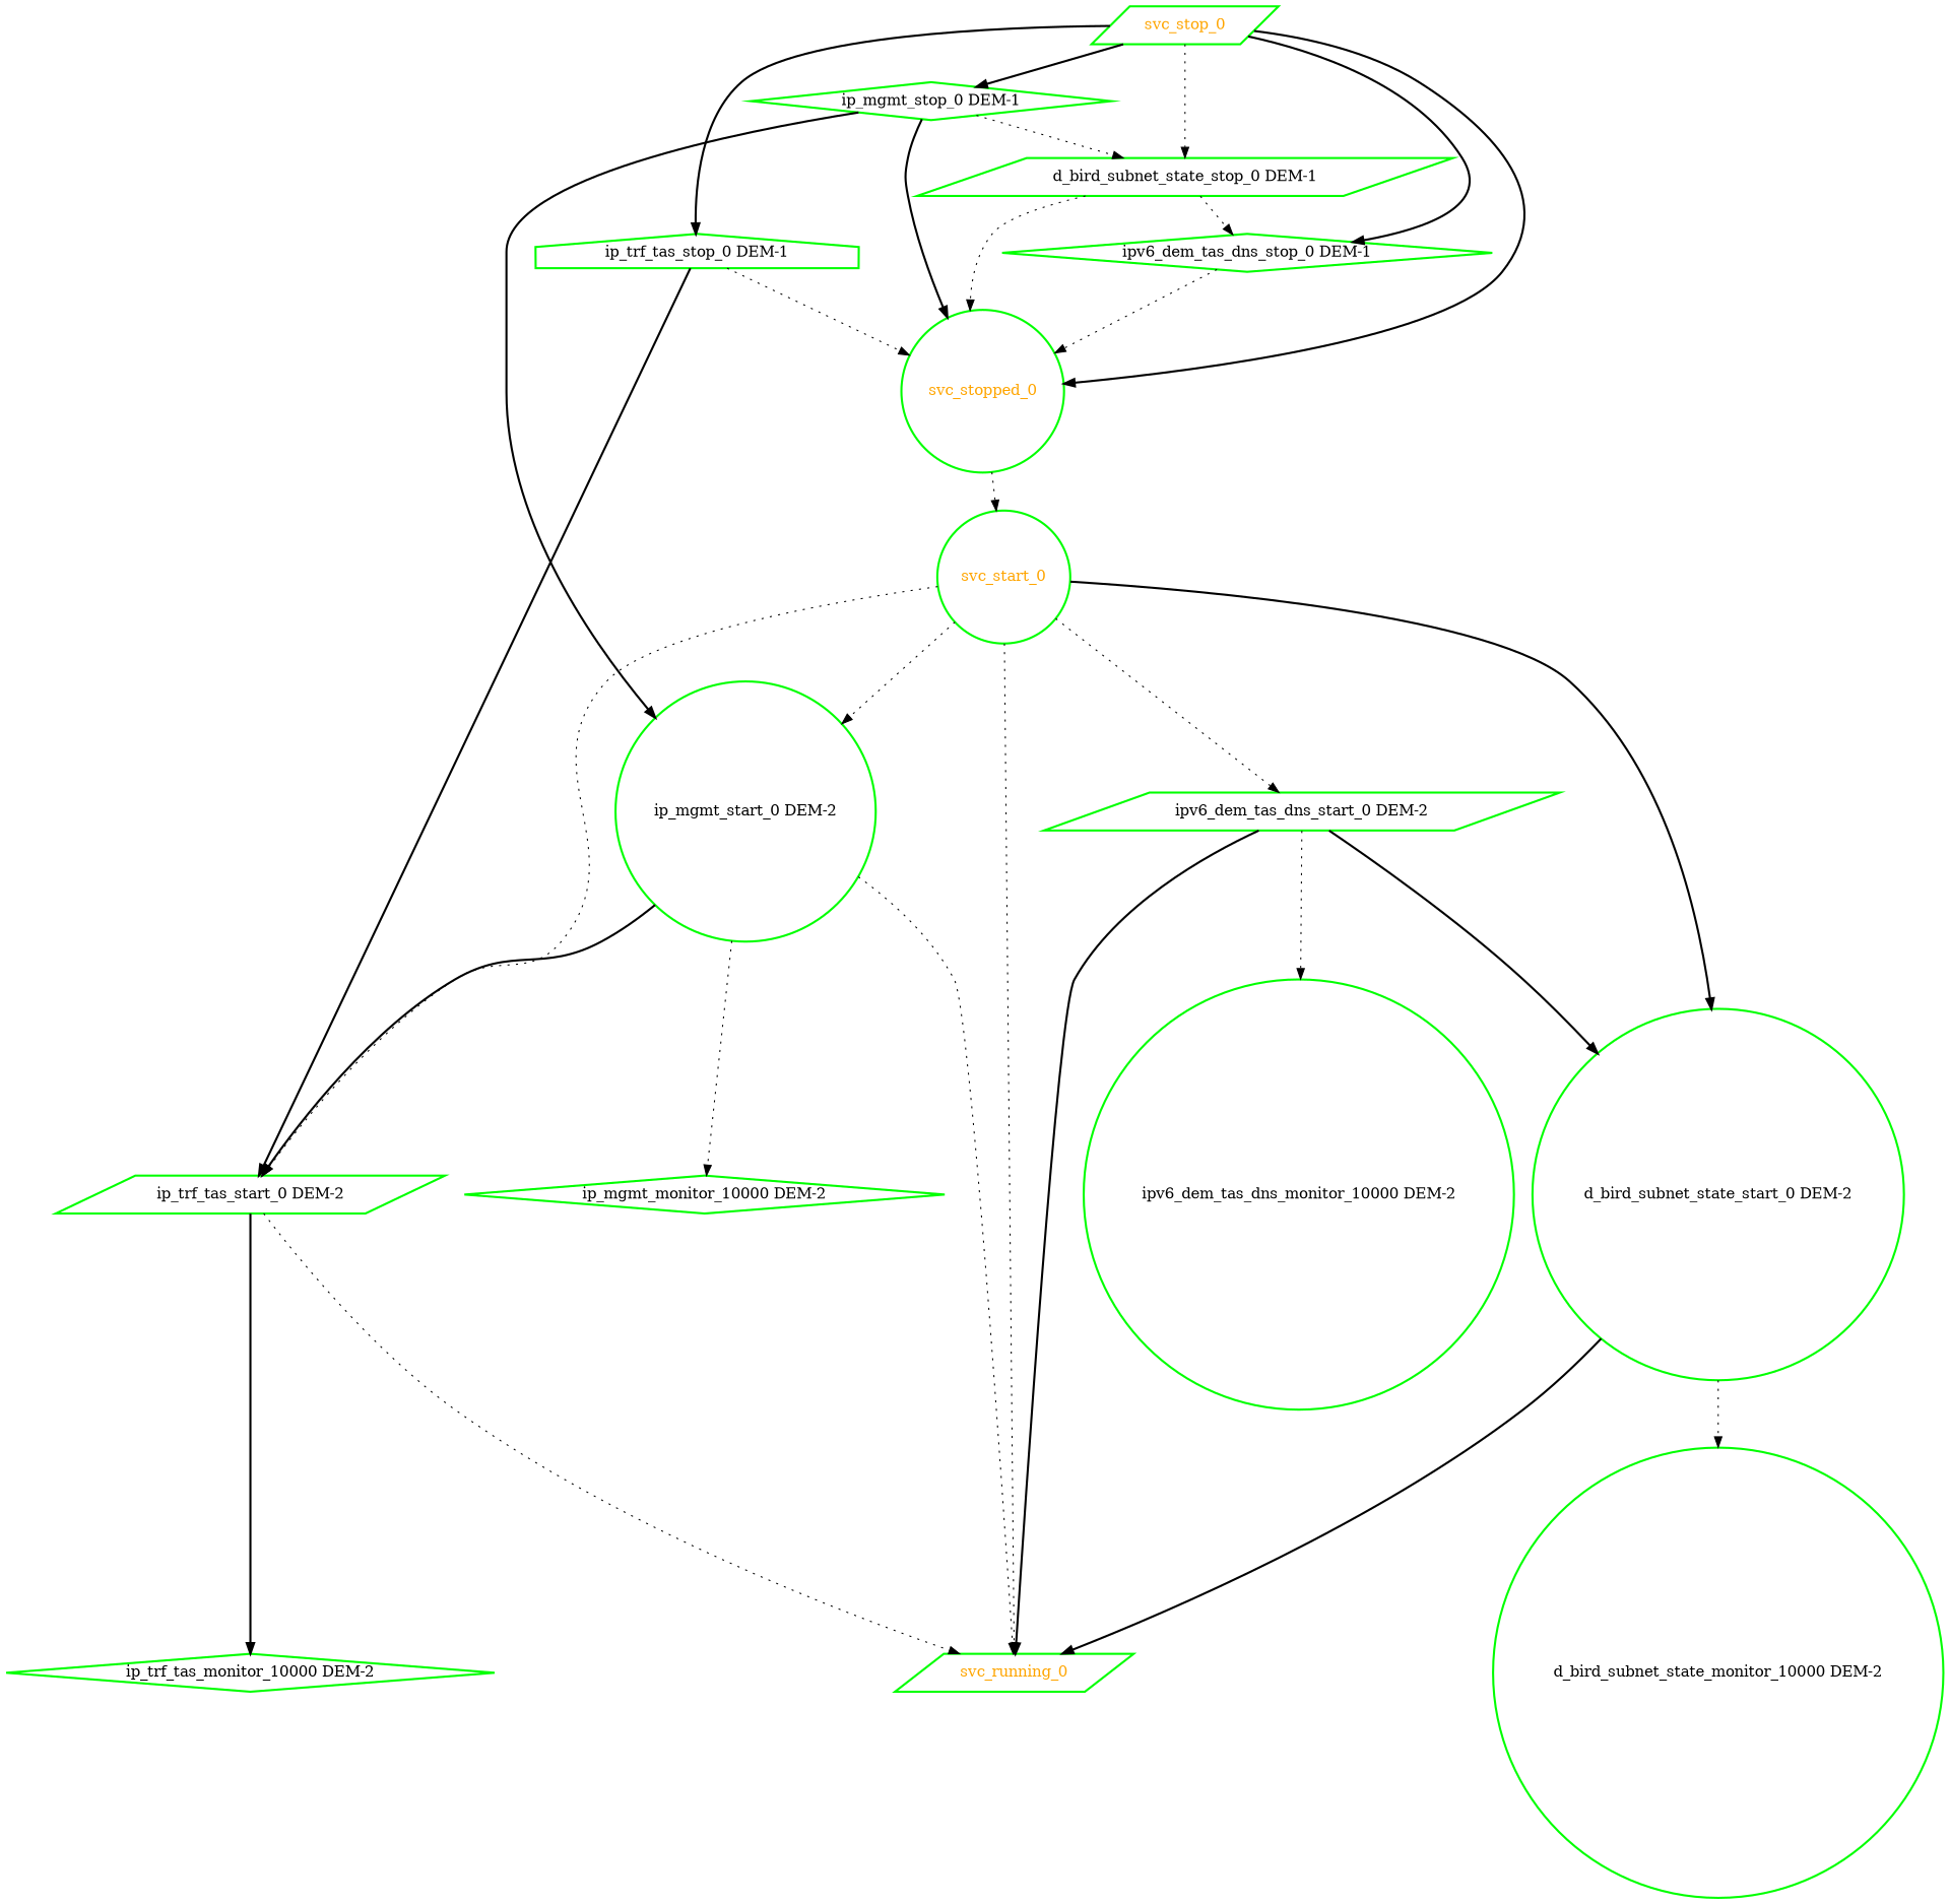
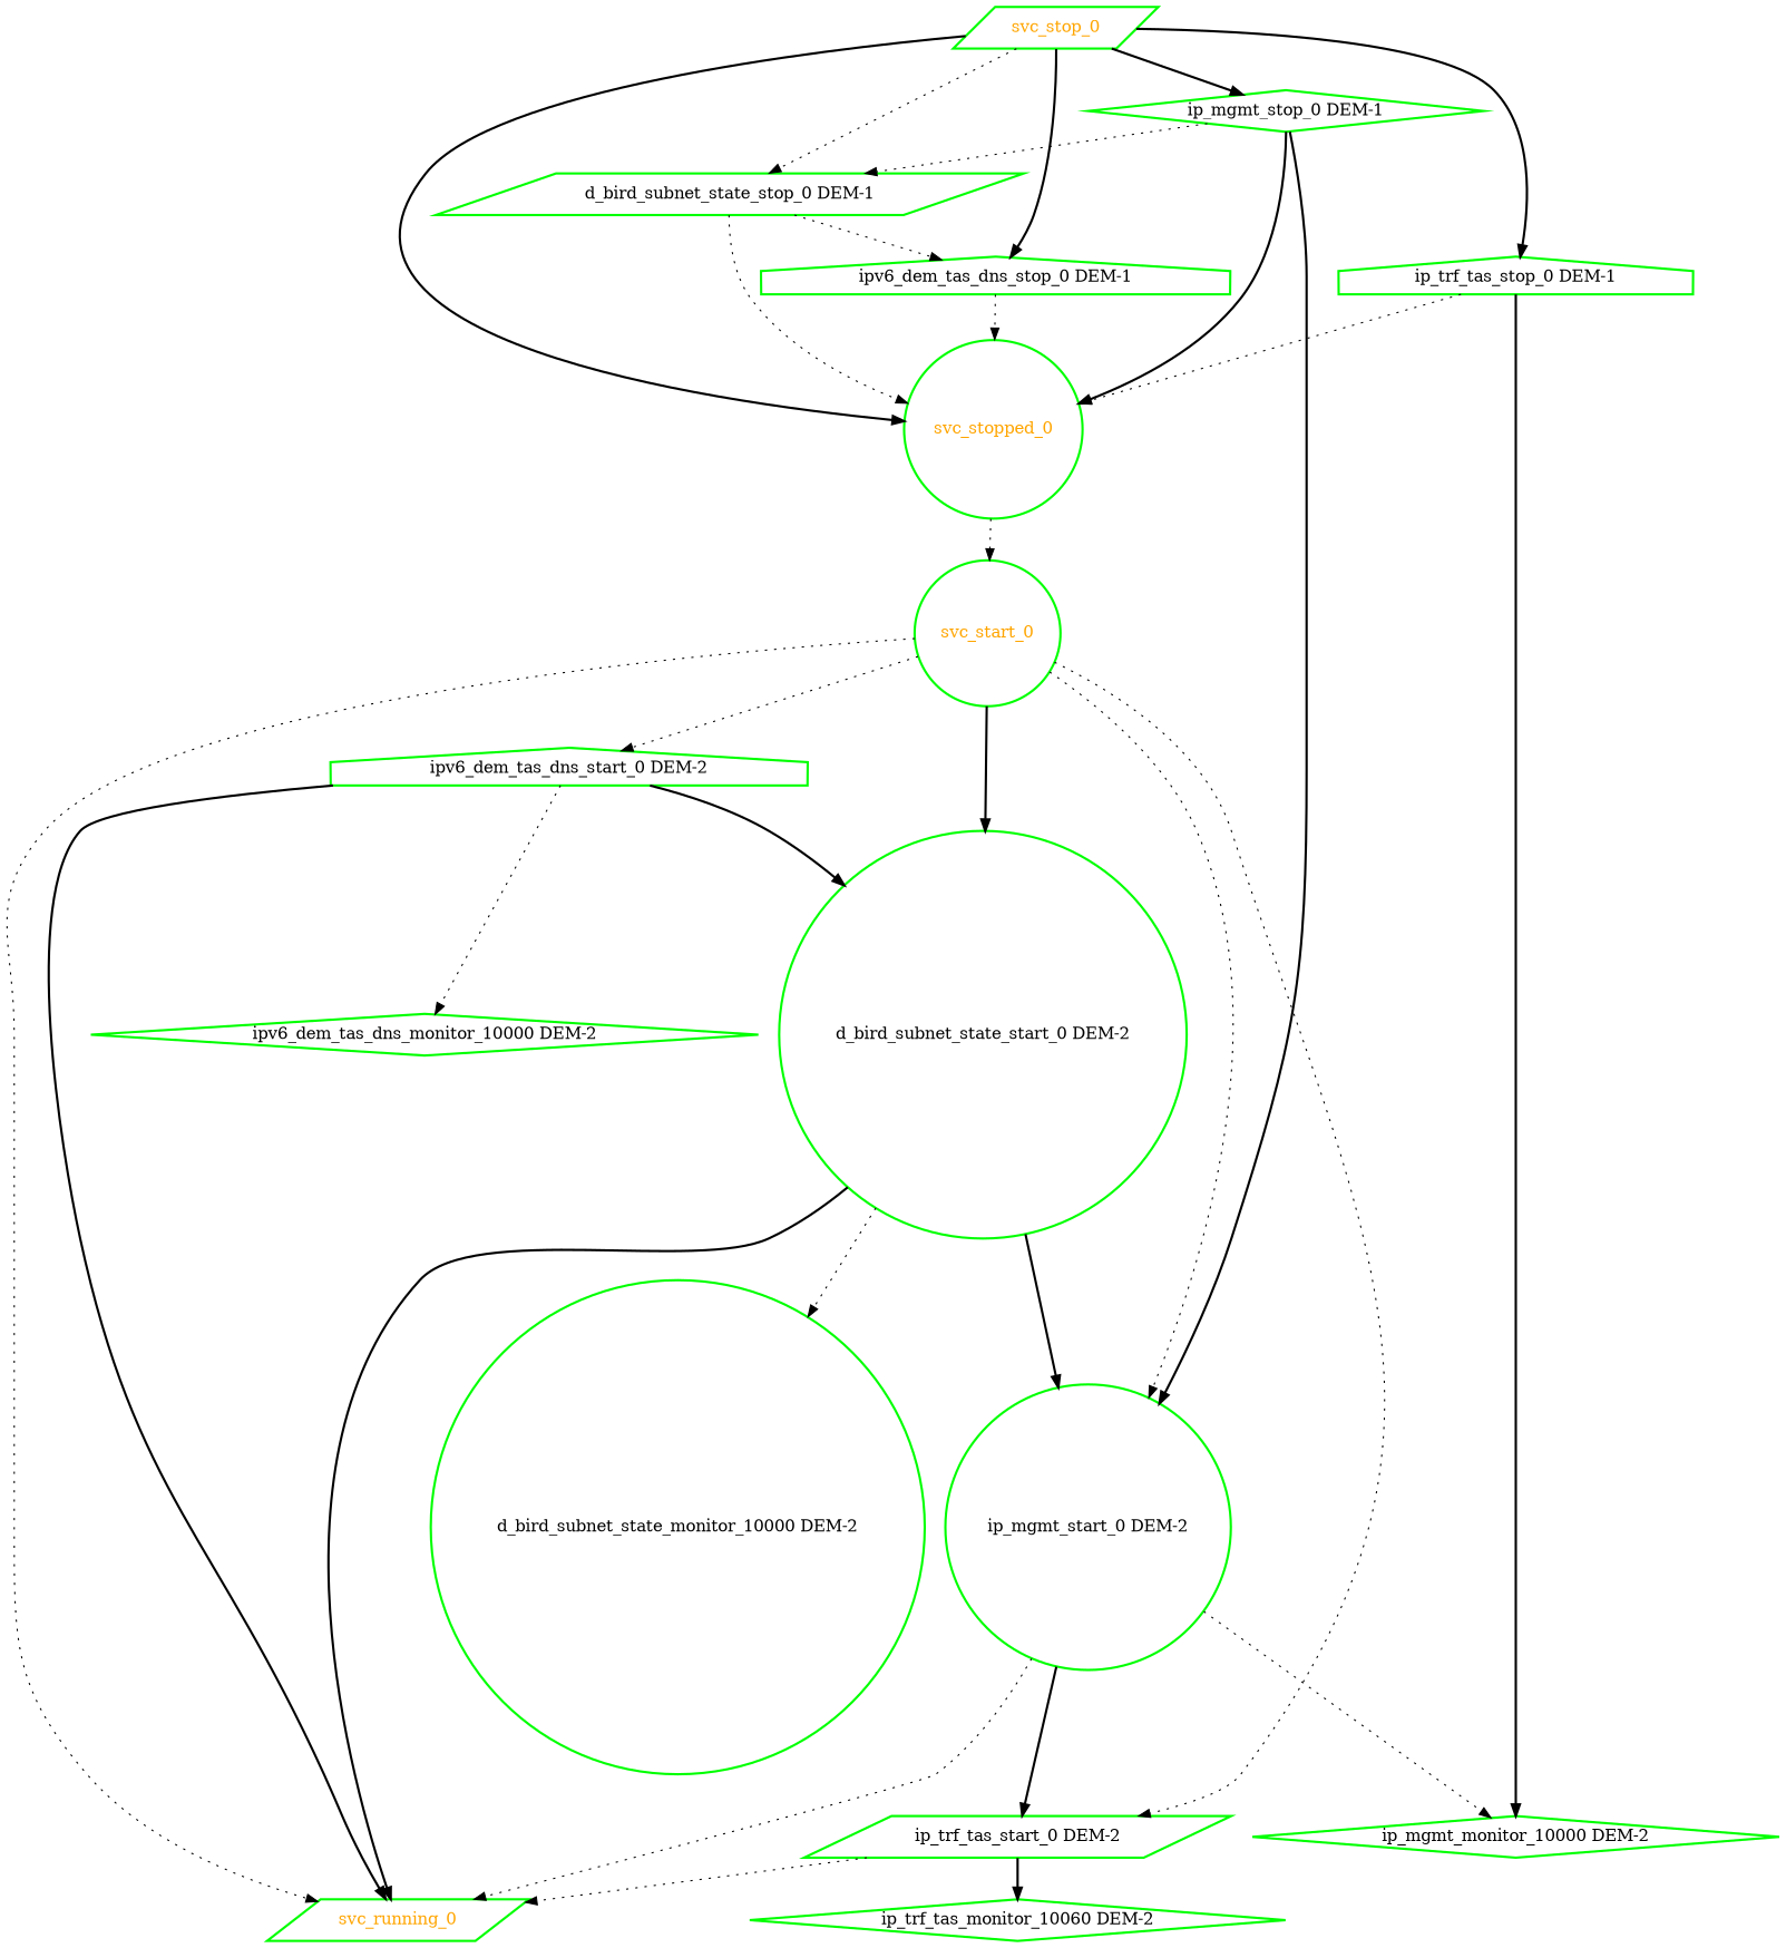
  digraph {
    node [color=green fontcolor=black shape=circle style=bold]
    edge [style=dotted]
    "d_bird_subnet_state_start_0 DEM-2"
    "d_bird_subnet_state_monitor_10000 DEM-2"
    "ip_mgmt_start_0 DEM-2"
    svc_running_0 [fontcolor=orange shape=parallelogram]
    "ip_mgmt_monitor_10000 DEM-2" [shape=diamond]
    "ip_trf_tas_start_0 DEM-2" [shape=parallelogram]
-   "ip_trf_tas_monitor_10000 DEM-2" [shape=diamond]
+   "ip_trf_tas_monitor_10000 DEM-2" [shape=diamond label="ip_trf_tas_monitor_10060 DEM-2"]
    "d_bird_subnet_state_stop_0 DEM-1" [shape=parallelogram]
-   "ipv6_dem_tas_dns_stop_0 DEM-1" [shape=diamond]
+   "ipv6_dem_tas_dns_stop_0 DEM-1" [shape=house]
    svc_stopped_0 [fontcolor=orange]
    svc_start_0 [fontcolor=orange]
-   "ipv6_dem_tas_dns_start_0 DEM-2" [shape=parallelogram]
-   "ipv6_dem_tas_dns_monitor_10000 DEM-2"
+   "ipv6_dem_tas_dns_start_0 DEM-2" [shape=house]
+   "ipv6_dem_tas_dns_monitor_10000 DEM-2" [shape=diamond]
    "ip_mgmt_stop_0 DEM-1" [shape=diamond]
    "ip_trf_tas_stop_0 DEM-1" [shape=house]
    svc_stop_0 [fontcolor=orange shape=parallelogram]
    "d_bird_subnet_state_start_0 DEM-2" -> "d_bird_subnet_state_monitor_10000 DEM-2"
+   "d_bird_subnet_state_start_0 DEM-2" -> "ip_mgmt_start_0 DEM-2" [style=bold]
    "d_bird_subnet_state_start_0 DEM-2" -> svc_running_0 [style=bold]
    "ip_mgmt_start_0 DEM-2" -> svc_running_0
    "ip_mgmt_start_0 DEM-2" -> "ip_mgmt_monitor_10000 DEM-2"
    "ip_mgmt_start_0 DEM-2" -> "ip_trf_tas_start_0 DEM-2" [style=bold]
    "ip_trf_tas_start_0 DEM-2" -> svc_running_0
    "ip_trf_tas_start_0 DEM-2" -> "ip_trf_tas_monitor_10000 DEM-2" [style=bold]
    "d_bird_subnet_state_stop_0 DEM-1" -> "ipv6_dem_tas_dns_stop_0 DEM-1"
    "d_bird_subnet_state_stop_0 DEM-1" -> svc_stopped_0
    "ipv6_dem_tas_dns_stop_0 DEM-1" -> svc_stopped_0
    svc_stopped_0 -> svc_start_0
    svc_start_0 -> "d_bird_subnet_state_start_0 DEM-2" [style=bold]
    svc_start_0 -> "ip_mgmt_start_0 DEM-2"
    svc_start_0 -> svc_running_0
    svc_start_0 -> "ip_trf_tas_start_0 DEM-2"
    svc_start_0 -> "ipv6_dem_tas_dns_start_0 DEM-2"
    "ipv6_dem_tas_dns_start_0 DEM-2" -> "d_bird_subnet_state_start_0 DEM-2" [style=bold]
    "ipv6_dem_tas_dns_start_0 DEM-2" -> svc_running_0 [style=bold]
    "ipv6_dem_tas_dns_start_0 DEM-2" -> "ipv6_dem_tas_dns_monitor_10000 DEM-2"
    "ip_mgmt_stop_0 DEM-1" -> "ip_mgmt_start_0 DEM-2" [style=bold]
    "ip_mgmt_stop_0 DEM-1" -> "d_bird_subnet_state_stop_0 DEM-1"
    "ip_mgmt_stop_0 DEM-1" -> svc_stopped_0 [style=bold]
-   "ip_trf_tas_stop_0 DEM-1" -> "ip_trf_tas_start_0 DEM-2" [style=bold]
+   "ip_trf_tas_stop_0 DEM-1" -> "ip_mgmt_monitor_10000 DEM-2" [style=bold]
    "ip_trf_tas_stop_0 DEM-1" -> svc_stopped_0
    svc_stop_0 -> "d_bird_subnet_state_stop_0 DEM-1"
    svc_stop_0 -> "ipv6_dem_tas_dns_stop_0 DEM-1" [style=bold]
    svc_stop_0 -> svc_stopped_0 [style=bold]
    svc_stop_0 -> "ip_mgmt_stop_0 DEM-1" [style=bold]
    svc_stop_0 -> "ip_trf_tas_stop_0 DEM-1" [style=bold]
  }
